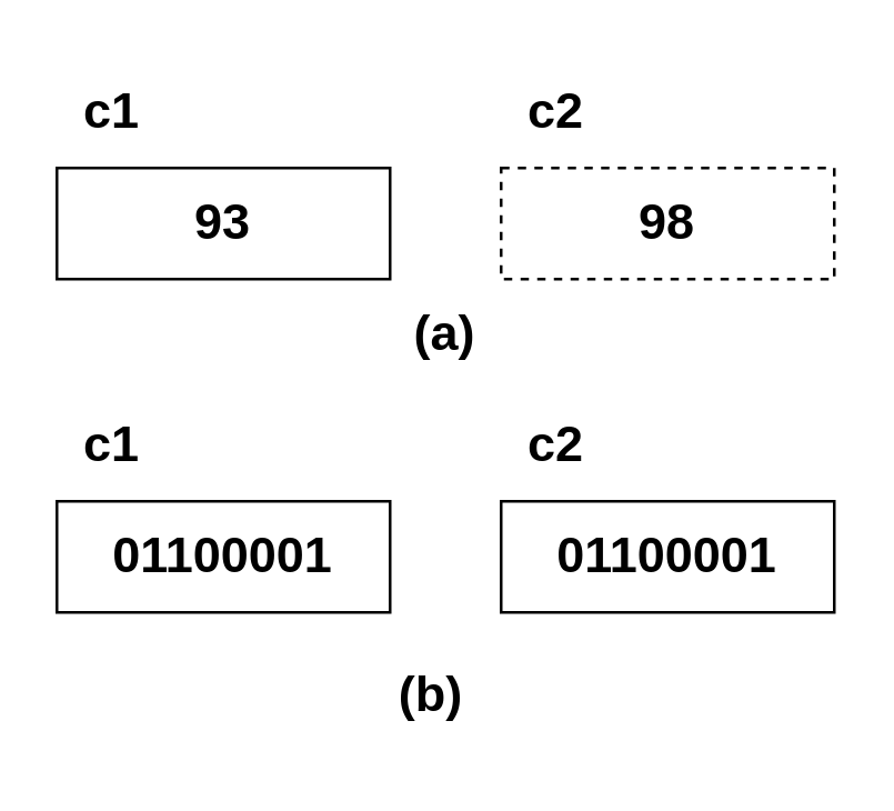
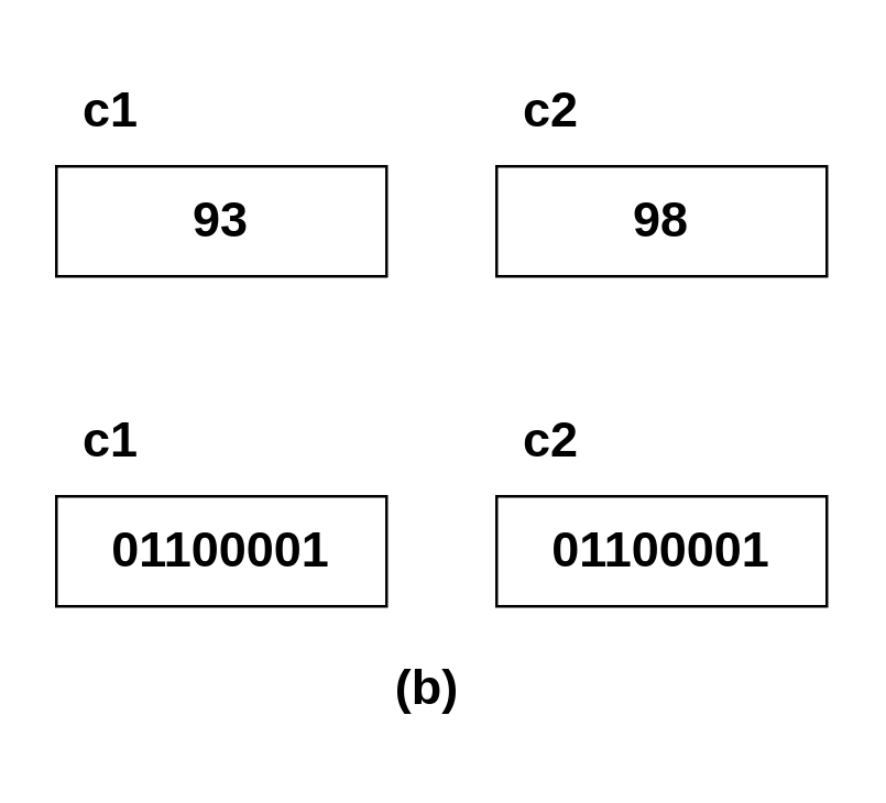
  <mxCell id="0" />
  <mxCell id="1" parent="0" />
  <mxCell id="2" value="&lt;font style=&quot;font-size: 18px&quot;&gt;&lt;b&gt;93&lt;/b&gt;&lt;/font&gt;" style="rounded=0;whiteSpace=wrap;html=1;" vertex="1" parent="1"><mxGeometry x="20" y="60" width="120" height="40" as="geometry" /></mxCell>
  <mxCell id="3" value="&lt;font style=&quot;font-size: 18px&quot;&gt;&lt;b&gt;01100001&lt;/b&gt;&lt;/font&gt;" style="rounded=0;whiteSpace=wrap;html=1;" vertex="1" parent="1"><mxGeometry x="20" y="180" width="120" height="40" as="geometry" /></mxCell>
  <mxCell id="4" value="&lt;font style=&quot;font-size: 18px&quot;&gt;&lt;b&gt;01100001&lt;/b&gt;&lt;/font&gt;" style="rounded=0;whiteSpace=wrap;html=1;" vertex="1" parent="1"><mxGeometry x="180" y="180" width="120" height="40" as="geometry" /></mxCell>
- <mxCell id="5" value="&lt;font style=&quot;font-size: 18px&quot;&gt;&lt;b&gt;98&lt;/b&gt;&lt;/font&gt;" style="rounded=0;whiteSpace=wrap;html=1;dashed=1;" vertex="1" parent="1"><mxGeometry x="180" y="60" width="120" height="40" as="geometry" /></mxCell>
- <mxCell id="6" value="&lt;font style=&quot;font-size: 18px&quot;&gt;&lt;b&gt;(a)&lt;/b&gt;&lt;/font&gt;" style="text;html=1;strokeColor=none;fillColor=none;align=center;verticalAlign=middle;whiteSpace=wrap;rounded=0;" vertex="1" parent="1"><mxGeometry x="140" y="100" width="40" height="40" as="geometry" /></mxCell>
+ <mxCell id="5" value="&lt;font style=&quot;font-size: 18px&quot;&gt;&lt;b&gt;98&lt;/b&gt;&lt;/font&gt;" style="rounded=0;whiteSpace=wrap;html=1;" vertex="1" parent="1"><mxGeometry x="180" y="60" width="120" height="40" as="geometry" /></mxCell>
  <mxCell id="7" value="&lt;font style=&quot;font-size: 18px&quot;&gt;&lt;b&gt;(b)&lt;/b&gt;&lt;/font&gt;" style="text;html=1;strokeColor=none;fillColor=none;align=center;verticalAlign=middle;whiteSpace=wrap;rounded=0;" vertex="1" parent="1"><mxGeometry x="135" y="230" width="40" height="40" as="geometry" /></mxCell>
  <mxCell id="8" value="&lt;font style=&quot;font-size: 18px&quot;&gt;&lt;b&gt;c1&lt;/b&gt;&lt;/font&gt;" style="text;html=1;strokeColor=none;fillColor=none;align=center;verticalAlign=middle;whiteSpace=wrap;rounded=0;" vertex="1" parent="1"><mxGeometry x="20" y="20" width="40" height="40" as="geometry" /></mxCell>
  <mxCell id="9" value="&lt;font style=&quot;font-size: 18px&quot;&gt;&lt;b&gt;c2&lt;/b&gt;&lt;/font&gt;" style="text;html=1;strokeColor=none;fillColor=none;align=center;verticalAlign=middle;whiteSpace=wrap;rounded=0;" vertex="1" parent="1"><mxGeometry x="180" y="20" width="40" height="40" as="geometry" /></mxCell>
  <mxCell id="10" value="&lt;font style=&quot;font-size: 18px&quot;&gt;&lt;b&gt;c2&lt;/b&gt;&lt;/font&gt;" style="text;html=1;strokeColor=none;fillColor=none;align=center;verticalAlign=middle;whiteSpace=wrap;rounded=0;" vertex="1" parent="1"><mxGeometry x="180" y="140" width="40" height="40" as="geometry" /></mxCell>
  <mxCell id="11" value="&lt;font style=&quot;font-size: 18px&quot;&gt;&lt;b&gt;c1&lt;/b&gt;&lt;/font&gt;" style="text;html=1;strokeColor=none;fillColor=none;align=center;verticalAlign=middle;whiteSpace=wrap;rounded=0;" vertex="1" parent="1"><mxGeometry x="20" y="140" width="40" height="40" as="geometry" /></mxCell>
